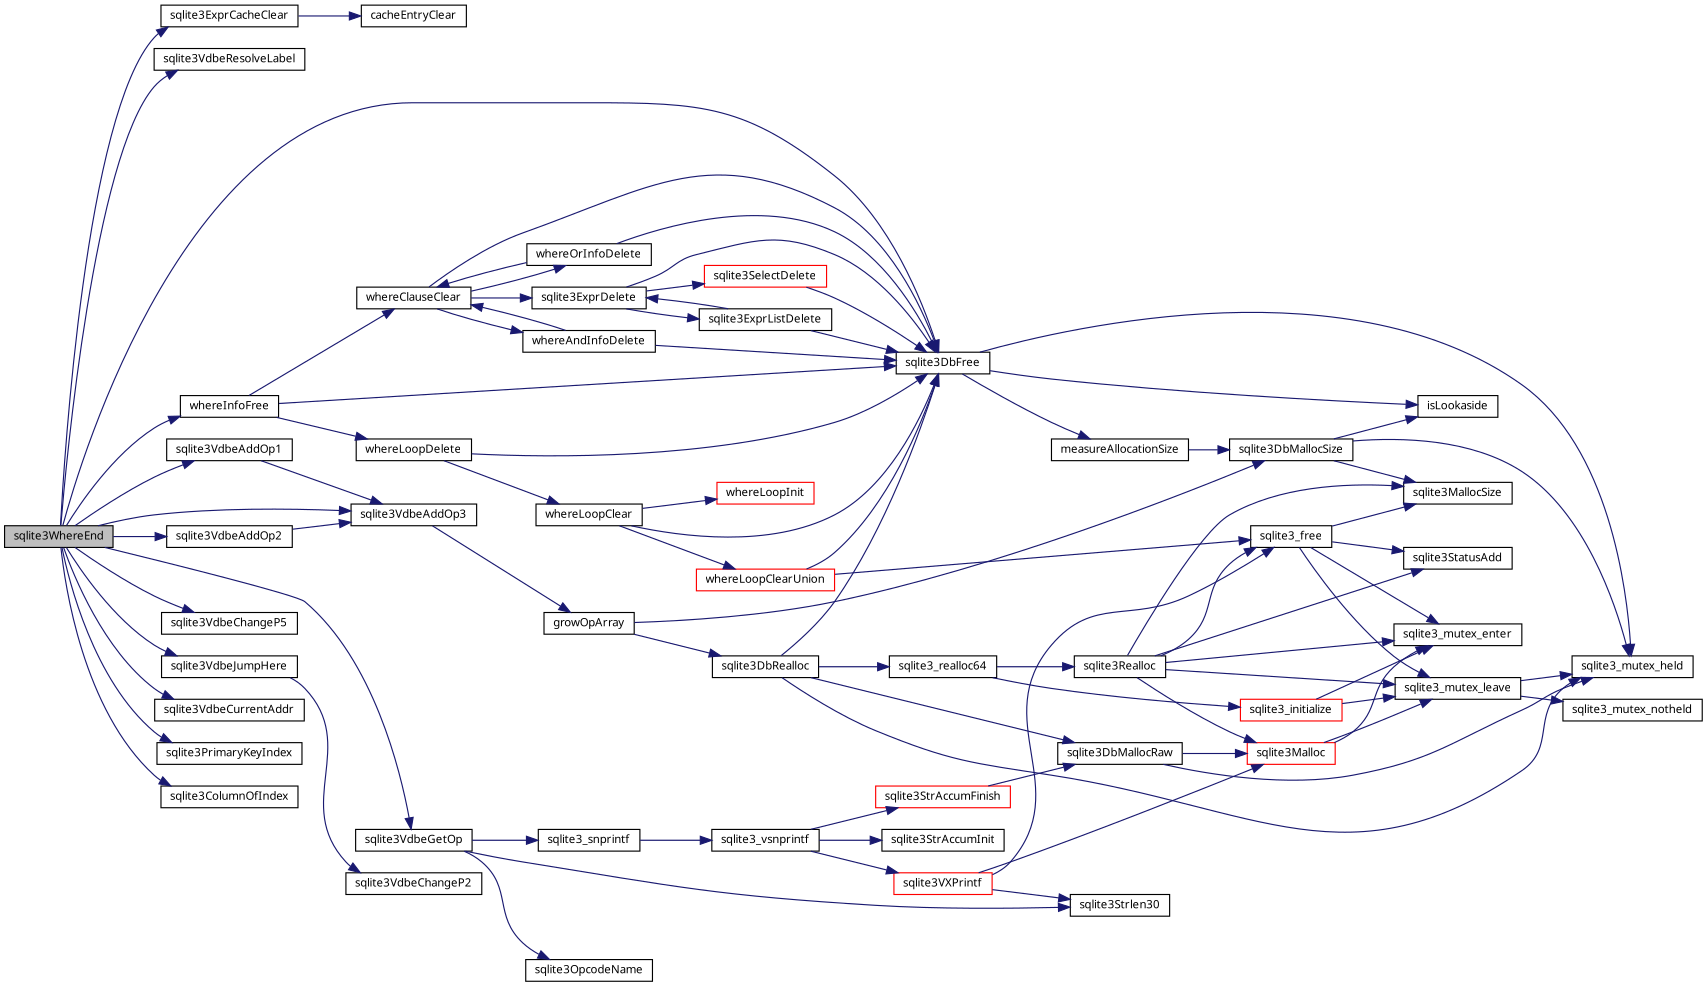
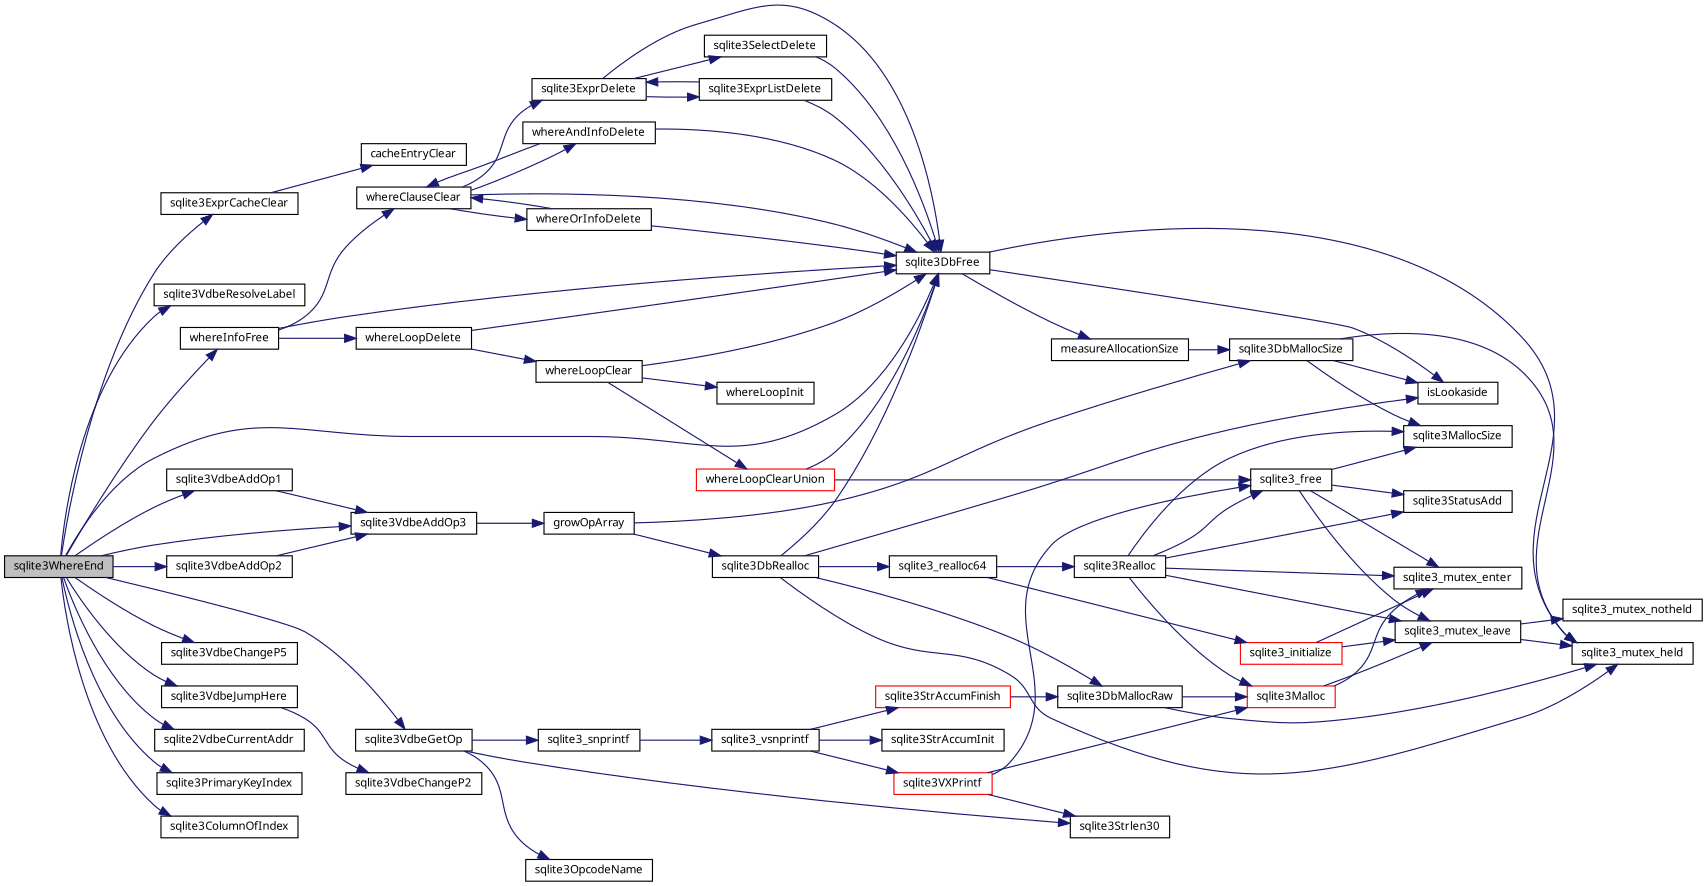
  digraph {
    fontname="Noto Sans"
    rankdir=LR
    node [color=black fillcolor=white fontname="Noto Sans" fontsize=10 shape=record style=filled]
    edge [color=midnightblue fontname="Noto Sans" fontsize=10 labelfontname=FreeSans labelfontsize=10 style=solid]
    n1 [fillcolor=grey75 fontcolor=black height=0.2 label=sqlite3WhereEnd width=0.4]
    n2 [height=0.2 label=sqlite3ExprCacheClear width=0.4]
    n3 [height=0.2 label=sqlite3VdbeResolveLabel width=0.4]
    n4 [height=0.2 label=sqlite3VdbeAddOp3 width=0.4]
    n5 [height=0.2 label=sqlite3DbFree width=0.4]
    n6 [height=0.2 label=sqlite3VdbeChangeP5 width=0.4]
    n7 [height=0.2 label=sqlite3VdbeJumpHere width=0.4]
    n8 [height=0.2 label=sqlite3VdbeAddOp2 width=0.4]
    n9 [height=0.2 label=sqlite3VdbeAddOp1 width=0.4]
-   n10 [height=0.2 label=sqlite3VdbeCurrentAddr width=0.4]
+   n10 [height=0.2 label=sqlite2VdbeCurrentAddr width=0.4]
    n11 [height=0.2 label=sqlite3VdbeGetOp width=0.4]
    n12 [height=0.2 label=sqlite3PrimaryKeyIndex width=0.4]
    n13 [height=0.2 label=sqlite3ColumnOfIndex width=0.4]
    n14 [height=0.2 label=whereInfoFree width=0.4]
    n15 [height=0.2 label=cacheEntryClear width=0.4]
    n16 [height=0.2 label=growOpArray width=0.4]
    n17 [height=0.2 label=sqlite3_mutex_held width=0.4]
    n18 [height=0.2 label=isLookaside width=0.4]
    n19 [height=0.2 label=measureAllocationSize width=0.4]
    n20 [height=0.2 label=sqlite3VdbeChangeP2 width=0.4]
    n21 [height=0.2 label=sqlite3OpcodeName width=0.4]
    n22 [height=0.2 label=sqlite3Strlen30 width=0.4]
    n23 [height=0.2 label=sqlite3_snprintf width=0.4]
    n24 [height=0.2 label=whereClauseClear width=0.4]
    n25 [height=0.2 label=whereLoopDelete width=0.4]
    n26 [height=0.2 label=sqlite3DbRealloc width=0.4]
    n27 [height=0.2 label=sqlite3DbMallocSize width=0.4]
    n28 [height=0.2 label=sqlite3DbMallocRaw width=0.4]
    n29 [height=0.2 label=sqlite3_realloc64 width=0.4]
    n30 [height=0.2 label=sqlite3MallocSize width=0.4]
    n31 [color=red height=0.2 label=sqlite3Malloc width=0.4]
    n32 [color=red height=0.2 label=sqlite3_initialize width=0.4]
    n33 [height=0.2 label=sqlite3Realloc width=0.4]
    n34 [height=0.2 label=sqlite3_mutex_enter width=0.4]
    n35 [height=0.2 label=sqlite3_mutex_leave width=0.4]
    n36 [height=0.2 label=sqlite3_mutex_notheld width=0.4]
    n37 [height=0.2 label=sqlite3_free width=0.4]
    n38 [height=0.2 label=sqlite3StatusAdd width=0.4]
    n39 [height=0.2 label=sqlite3_vsnprintf width=0.4]
    n40 [height=0.2 label=sqlite3StrAccumInit width=0.4]
    n41 [color=red height=0.2 label=sqlite3VXPrintf width=0.4]
    n42 [color=red height=0.2 label=sqlite3StrAccumFinish width=0.4]
    n43 [height=0.2 label=sqlite3ExprDelete width=0.4]
    n44 [height=0.2 label=whereOrInfoDelete width=0.4]
    n45 [height=0.2 label=whereAndInfoDelete width=0.4]
    n46 [height=0.2 label=whereLoopClear width=0.4]
-   n47 [color=red height=0.2 label=sqlite3SelectDelete width=0.4]
+   n47 [height=0.2 label=sqlite3SelectDelete width=0.4]
    n48 [height=0.2 label=sqlite3ExprListDelete width=0.4]
    n49 [color=red height=0.2 label=whereLoopClearUnion width=0.4]
-   n50 [color=red height=0.2 label=whereLoopInit width=0.4]
+   n50 [height=0.2 label=whereLoopInit width=0.4]
    n1 -> n2
    n1 -> n3
    n1 -> n4
    n1 -> n5
    n1 -> n6
    n1 -> n7
    n1 -> n8
    n1 -> n9
    n1 -> n10
    n1 -> n11
    n1 -> n12
    n1 -> n13
    n1 -> n14
    n2 -> n15
    n4 -> n16
    n5 -> n17
    n5 -> n18
    n5 -> n19
    n7 -> n20
    n8 -> n4
    n9 -> n4
    n11 -> n21
    n11 -> n22
    n11 -> n23
    n14 -> n5
    n14 -> n24
    n14 -> n25
    n16 -> n26
    n16 -> n27
    n19 -> n27
    n23 -> n39
    n24 -> n5
    n24 -> n43
    n24 -> n44
    n24 -> n45
    n25 -> n5
    n25 -> n46
    n26 -> n5
    n26 -> n17
+   n26 -> n18
    n26 -> n28
    n26 -> n29
    n27 -> n17
    n27 -> n18
    n27 -> n30
    n28 -> n17
    n28 -> n31
    n29 -> n32
    n29 -> n33
    n31 -> n34
    n31 -> n35
    n32 -> n34
    n32 -> n35
    n33 -> n30
    n33 -> n31
    n33 -> n34
    n33 -> n35
    n33 -> n37
    n33 -> n38
    n35 -> n17
    n35 -> n36
    n37 -> n30
    n37 -> n34
    n37 -> n35
    n37 -> n38
    n39 -> n40
    n39 -> n41
    n39 -> n42
    n41 -> n22
    n41 -> n31
    n41 -> n37
    n42 -> n28
    n43 -> n5
    n43 -> n47
    n43 -> n48
    n44 -> n5
    n44 -> n24
    n45 -> n5
    n45 -> n24
    n46 -> n5
    n46 -> n49
    n46 -> n50
    n47 -> n5
    n48 -> n5
    n48 -> n43
    n49 -> n5
    n49 -> n37
  }
